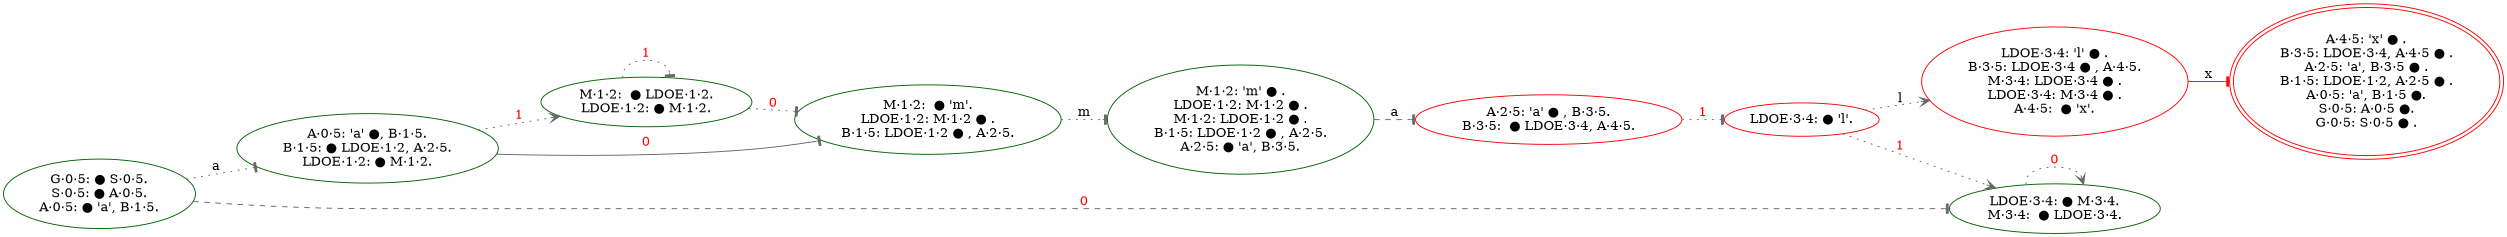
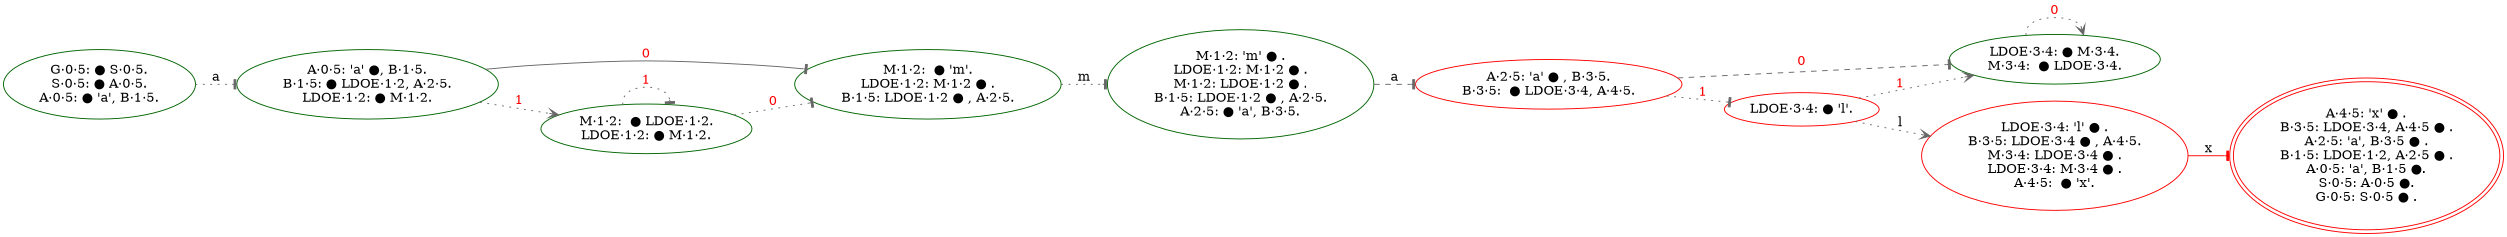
  digraph {
    fontname="DejaVu Serif"
    rankdir=LR
    node [color=darkgreen fontname="DejaVu Serif"]
    edge [arrowhead=tee color=gray40 fontname="DejaVu Serif" style=dotted fontcolor=red]
    n1 [label="G·0·5: ● S·0·5.\nS·0·5: ● A·0·5.\nA·0·5: ● 'a', B·1·5."]
    n2 [label="A·0·5: 'a' ●, B·1·5.\nB·1·5: ● LDOE·1·2, A·2·5.\nLDOE·1·2: ● M·1·2."]
    n3 [label="M·1·2:  ● 'm'.\nLDOE·1·2: M·1·2 ● .\nB·1·5: LDOE·1·2 ● , A·2·5."]
    n4 [label="M·1·2:  ● LDOE·1·2.\nLDOE·1·2: ● M·1·2."]
    n5 [label="M·1·2: 'm' ● .\nLDOE·1·2: M·1·2 ● .\nM·1·2: LDOE·1·2 ● .\nB·1·5: LDOE·1·2 ● , A·2·5.\nA·2·5: ● 'a', B·3·5."]
    n6 [color=red label="A·2·5: 'a' ● , B·3·5.\nB·3·5:  ● LDOE·3·4, A·4·5."]
    n7 [label="LDOE·3·4: ● M·3·4.\nM·3·4:  ● LDOE·3·4."]
    n8 [color=red label="LDOE·3·4: ● 'l'."]
    n9 [color=red label="LDOE·3·4: 'l' ● .\nB·3·5: LDOE·3·4 ● , A·4·5.\nM·3·4: LDOE·3·4 ● .\nLDOE·3·4: M·3·4 ● .\nA·4·5:  ● 'x'."]
    n10 [color=red label="A·4·5: 'x' ● .\nB·3·5: LDOE·3·4, A·4·5 ● .\nA·2·5: 'a', B·3·5 ● .\nB·1·5: LDOE·1·2, A·2·5 ● .\nA·0·5: 'a', B·1·5 ●.\nS·0·5: A·0·5 ●.\nG·0·5: S·0·5 ● ." peripheries=2]
    n1 -> n2 [label=a fontcolor=""]
    n2 -> n3 [label=0 style=solid]
    n2 -> n4 [arrowhead=vee label=1]
    n3 -> n5 [label=m fontcolor=""]
    n4 -> n3 [label=0]
    n4 -> n4 [label=1]
    n5 -> n6 [label=a style=dashed fontcolor=""]
-   n1 -> n7 [label=0 style=dashed]
+   n6 -> n7 [label=0 style=dashed]
    n6 -> n8 [label=1]
    n7 -> n7 [arrowhead=vee label=0]
    n8 -> n7 [arrowhead=vee label=1]
    n8 -> n9 [arrowhead=vee label=l fontcolor=""]
    n9 -> n10 [color=red label=x style=solid fontcolor=""]
  }
